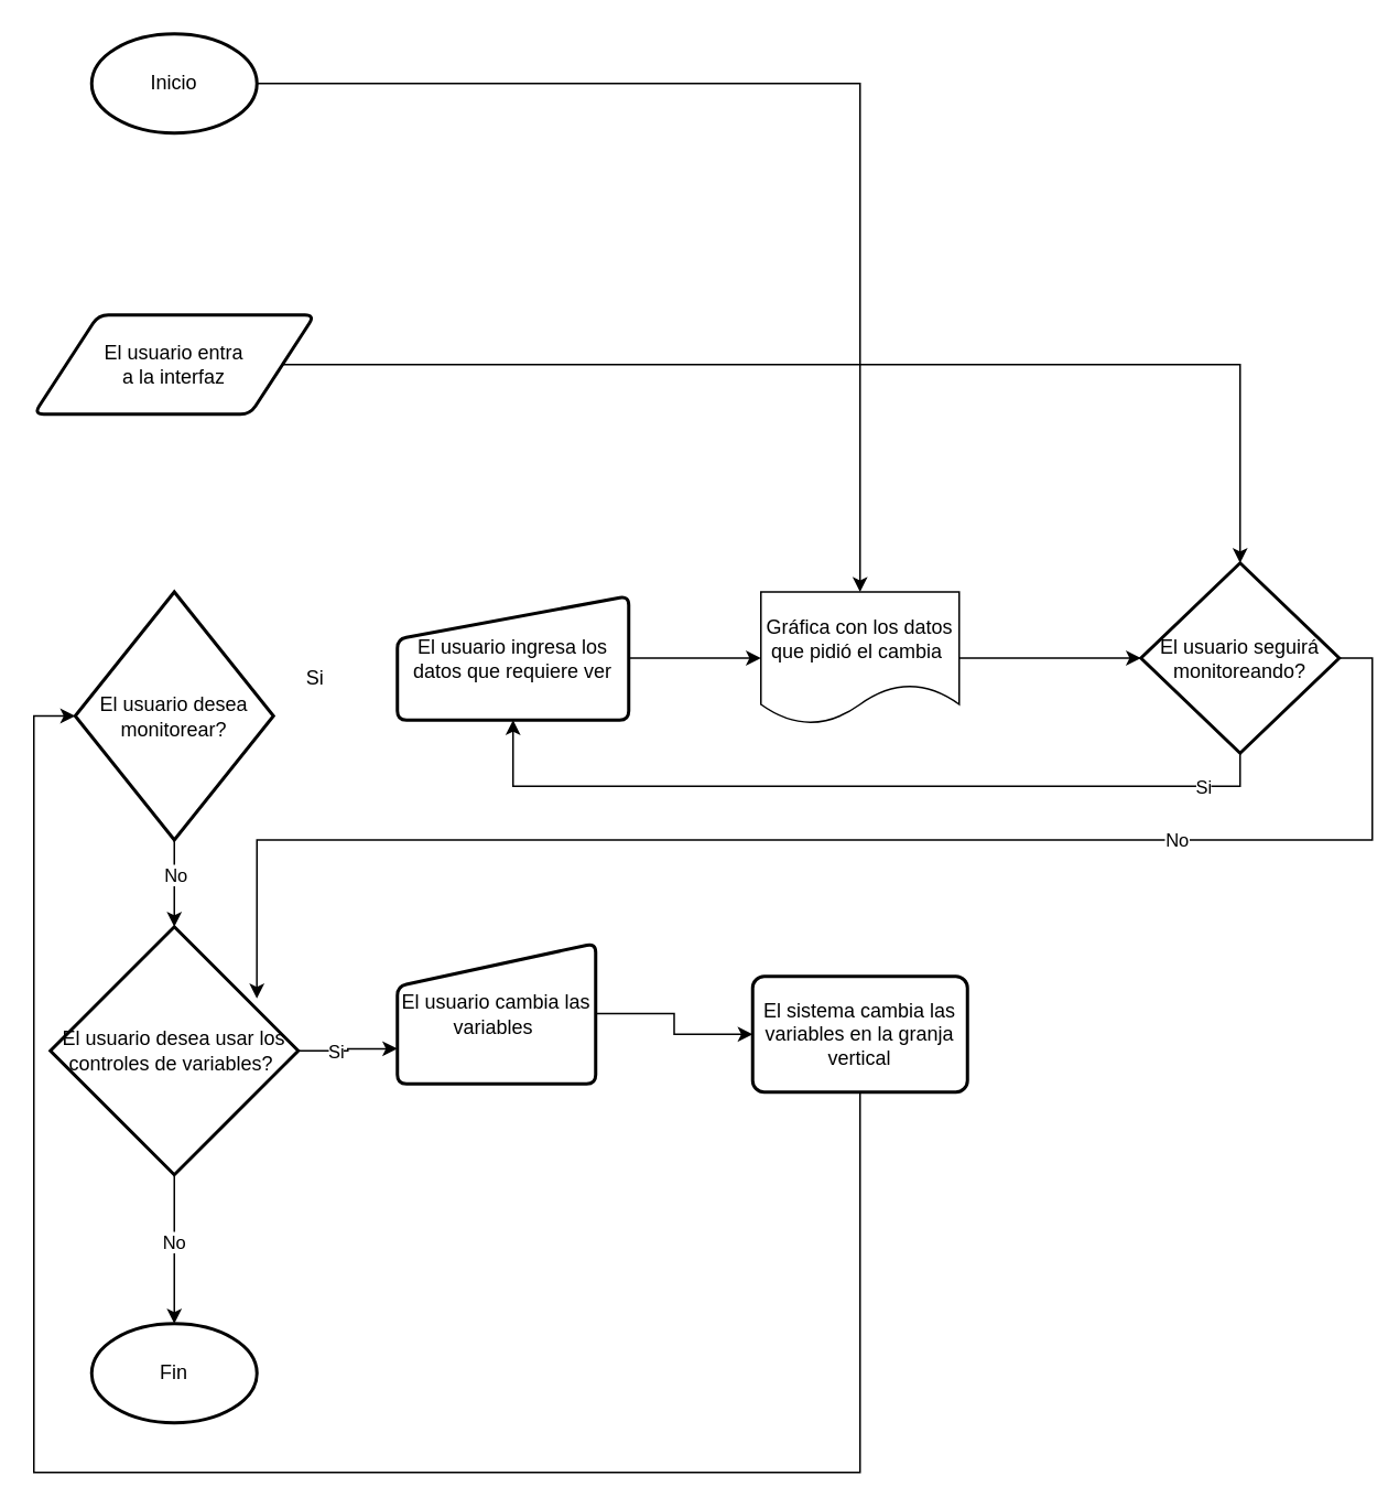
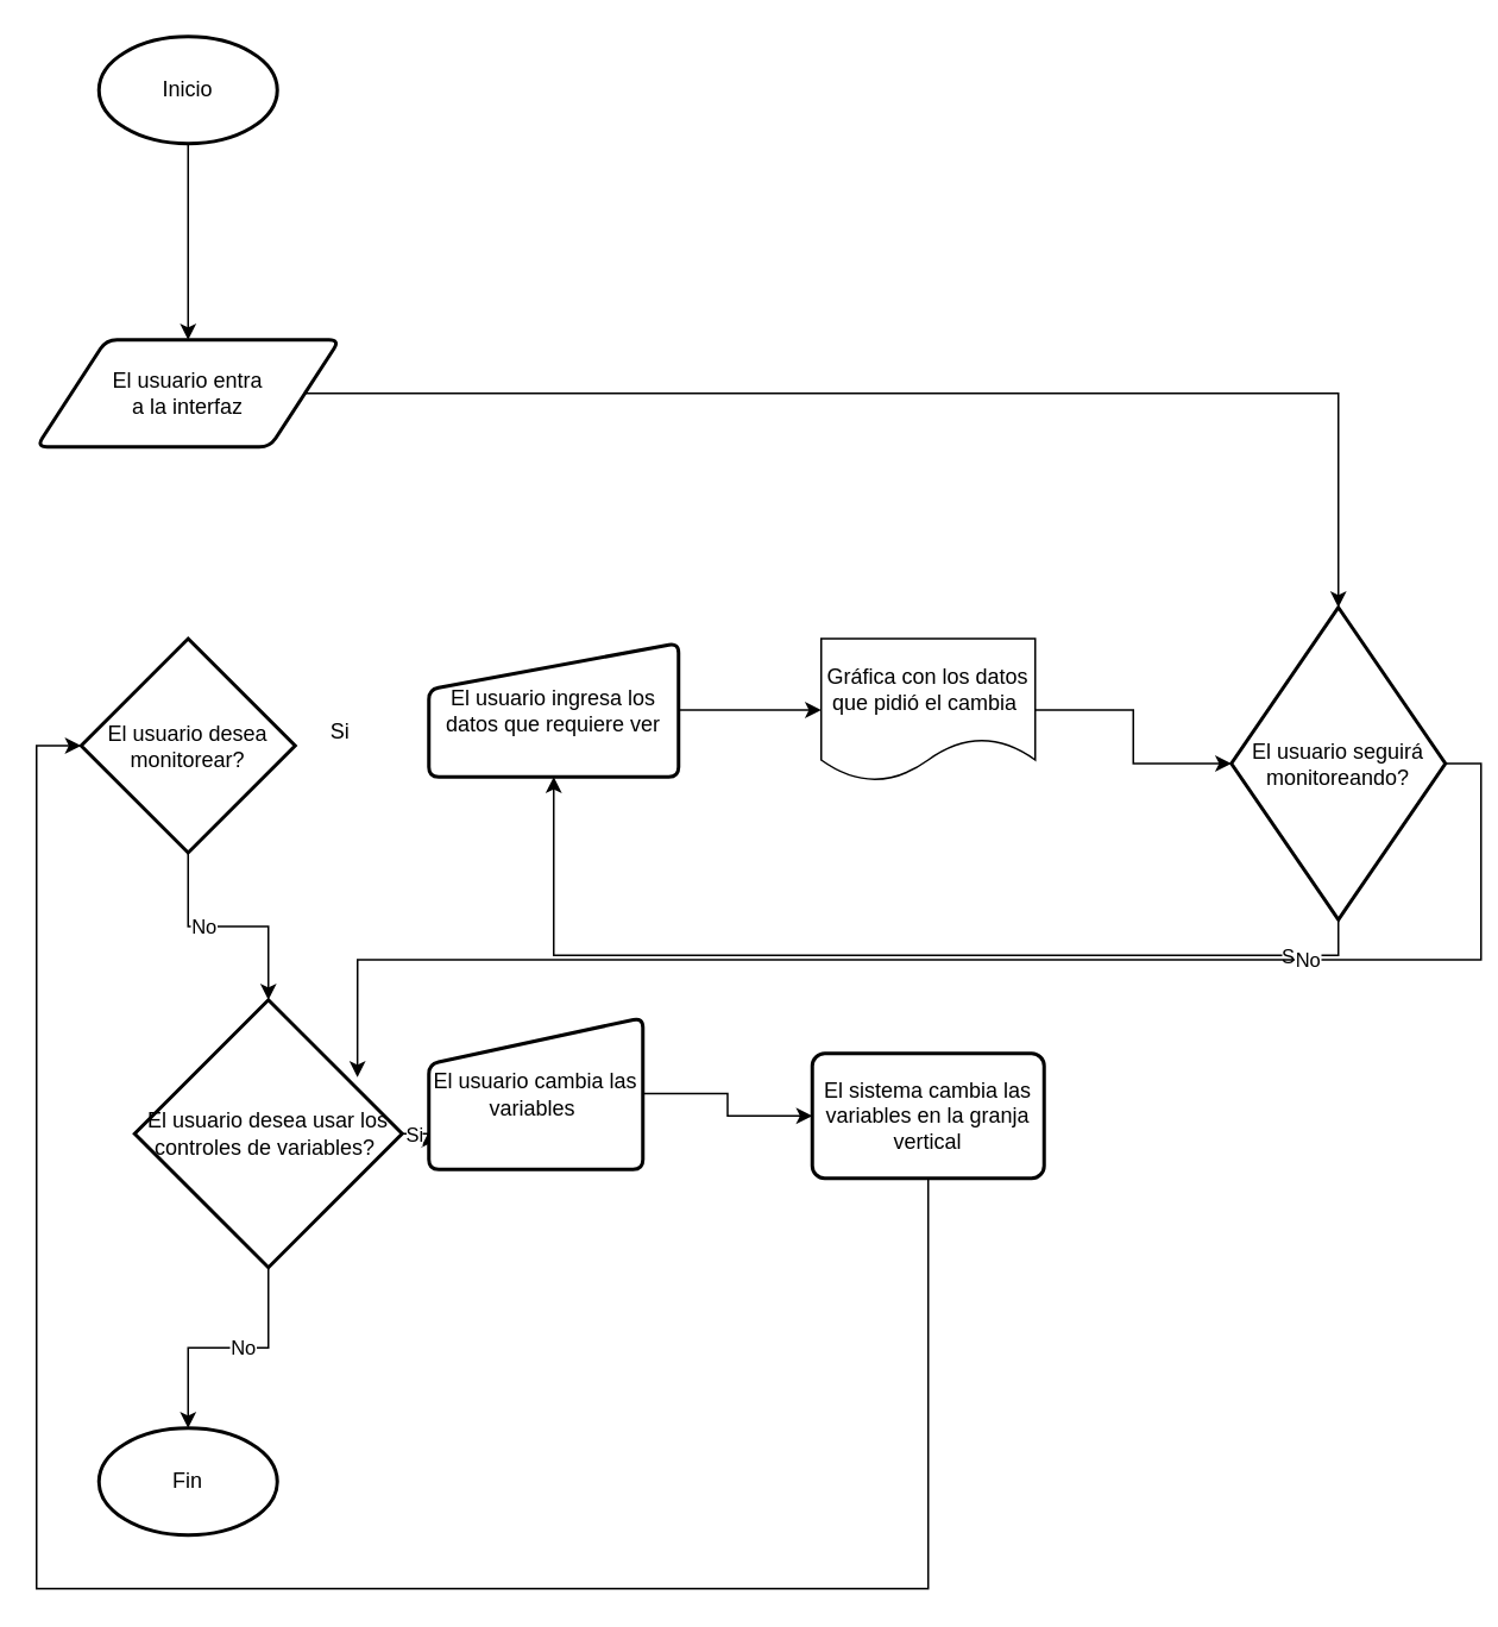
  <mxCell id="0" />
  <mxCell id="1" parent="0" />
  <mxCell id="2" style="edgeStyle=orthogonalEdgeStyle;rounded=0;orthogonalLoop=1;jettySize=auto;html=1;exitX=1;exitY=0.5;exitDx=0;exitDy=0;entryX=0;entryY=0.5;entryDx=0;entryDy=0;" edge="1" parent="1" source="3" target="21"><mxGeometry relative="1" as="geometry" /></mxCell>
  <mxCell id="3" value="El usuario ingresa los datos que requiere ver" style="html=1;strokeWidth=2;shape=manualInput;whiteSpace=wrap;rounded=1;size=26;arcSize=11;" vertex="1" parent="1"><mxGeometry x="240" y="360" width="140" height="75" as="geometry" /></mxCell>
  <mxCell id="4" style="edgeStyle=orthogonalEdgeStyle;rounded=0;orthogonalLoop=1;jettySize=auto;html=1;exitX=1;exitY=0.5;exitDx=0;exitDy=0;exitPerimeter=0;entryX=0;entryY=0.75;entryDx=0;entryDy=0;" edge="1" parent="1" source="8" target="17"><mxGeometry relative="1" as="geometry" /></mxCell>
  <mxCell id="5" value="Si" style="edgeLabel;html=1;align=center;verticalAlign=middle;resizable=0;points=[];" vertex="1" connectable="0" parent="4"><mxGeometry x="-0.266" relative="1" as="geometry"><mxPoint as="offset" /></mxGeometry></mxCell>
  <mxCell id="6" style="edgeStyle=orthogonalEdgeStyle;rounded=0;orthogonalLoop=1;jettySize=auto;html=1;exitX=0.5;exitY=1;exitDx=0;exitDy=0;exitPerimeter=0;entryX=0.5;entryY=0;entryDx=0;entryDy=0;entryPerimeter=0;" edge="1" parent="1" source="8" target="27"><mxGeometry relative="1" as="geometry" /></mxCell>
  <mxCell id="7" value="No" style="edgeLabel;html=1;align=center;verticalAlign=middle;resizable=0;points=[];" vertex="1" connectable="0" parent="6"><mxGeometry x="-0.114" y="-1" relative="1" as="geometry"><mxPoint as="offset" /></mxGeometry></mxCell>
- <mxCell id="8" value="El usuario desea usar los controles de variables?&amp;nbsp;" style="strokeWidth=2;html=1;shape=mxgraph.flowchart.decision;whiteSpace=wrap;" vertex="1" parent="1"><mxGeometry x="30" y="560" width="150" height="150" as="geometry" /></mxCell>
- <mxCell id="9" value="" style="edgeStyle=orthogonalEdgeStyle;rounded=0;orthogonalLoop=1;jettySize=auto;html=1;" edge="1" parent="1" source="10" target="21"><mxGeometry relative="1" as="geometry" /></mxCell>
+ <mxCell id="8" value="El usuario desea usar los controles de variables?&amp;nbsp;" style="strokeWidth=2;html=1;shape=mxgraph.flowchart.decision;whiteSpace=wrap;" vertex="1" parent="1"><mxGeometry x="75" y="560" width="150" height="150" as="geometry" /></mxCell>
+ <mxCell id="9" value="" style="edgeStyle=orthogonalEdgeStyle;rounded=0;orthogonalLoop=1;jettySize=auto;html=1;" edge="1" parent="1" source="10" target="12"><mxGeometry relative="1" as="geometry" /></mxCell>
  <mxCell id="10" value="Inicio" style="strokeWidth=2;html=1;shape=mxgraph.flowchart.start_1;whiteSpace=wrap;" vertex="1" parent="1"><mxGeometry x="55" y="20" width="100" height="60" as="geometry" /></mxCell>
  <mxCell id="11" value="" style="edgeStyle=orthogonalEdgeStyle;rounded=0;orthogonalLoop=1;jettySize=auto;html=1;" edge="1" parent="1" source="12" target="26"><mxGeometry relative="1" as="geometry"><mxPoint x="90" y="310" as="targetPoint" /></mxGeometry></mxCell>
  <mxCell id="12" value="El usuario entra &lt;br&gt;a la interfaz" style="shape=parallelogram;html=1;strokeWidth=2;perimeter=parallelogramPerimeter;whiteSpace=wrap;rounded=1;arcSize=12;size=0.23;" vertex="1" parent="1"><mxGeometry x="20" y="190" width="170" height="60" as="geometry" /></mxCell>
  <mxCell id="13" style="edgeStyle=orthogonalEdgeStyle;rounded=0;orthogonalLoop=1;jettySize=auto;html=1;exitX=0.5;exitY=1;exitDx=0;exitDy=0;exitPerimeter=0;entryX=0.5;entryY=0;entryDx=0;entryDy=0;entryPerimeter=0;" edge="1" parent="1" source="15" target="8"><mxGeometry relative="1" as="geometry" /></mxCell>
  <mxCell id="14" value="No" style="edgeLabel;html=1;align=center;verticalAlign=middle;resizable=0;points=[];" vertex="1" connectable="0" parent="13"><mxGeometry x="-0.209" relative="1" as="geometry"><mxPoint as="offset" /></mxGeometry></mxCell>
- <mxCell id="15" value="El usuario desea monitorear?" style="strokeWidth=2;html=1;shape=mxgraph.flowchart.decision;whiteSpace=wrap;" vertex="1" parent="1"><mxGeometry x="45" y="357.5" width="120" height="150" as="geometry" /></mxCell>
+ <mxCell id="15" value="El usuario desea monitorear?" style="strokeWidth=2;html=1;shape=mxgraph.flowchart.decision;whiteSpace=wrap;" vertex="1" parent="1"><mxGeometry x="45" y="357.5" width="120" height="120" as="geometry" /></mxCell>
  <mxCell id="16" style="edgeStyle=orthogonalEdgeStyle;rounded=0;orthogonalLoop=1;jettySize=auto;html=1;exitX=1;exitY=0.5;exitDx=0;exitDy=0;entryX=0;entryY=0.5;entryDx=0;entryDy=0;" edge="1" parent="1" source="17" target="19"><mxGeometry relative="1" as="geometry" /></mxCell>
  <mxCell id="17" value="El usuario cambia las variables&amp;nbsp;" style="html=1;strokeWidth=2;shape=manualInput;whiteSpace=wrap;rounded=1;size=26;arcSize=11;" vertex="1" parent="1"><mxGeometry x="240" y="570" width="120" height="85" as="geometry" /></mxCell>
  <mxCell id="18" style="edgeStyle=orthogonalEdgeStyle;rounded=0;orthogonalLoop=1;jettySize=auto;html=1;exitX=0.5;exitY=1;exitDx=0;exitDy=0;entryX=0;entryY=0.5;entryDx=0;entryDy=0;entryPerimeter=0;" edge="1" parent="1" source="19" target="15"><mxGeometry relative="1" as="geometry"><Array as="points"><mxPoint x="515" y="890" /><mxPoint x="20" y="890" /><mxPoint x="20" y="420" /></Array></mxGeometry></mxCell>
  <mxCell id="19" value="El sistema cambia las variables en la granja vertical" style="rounded=1;whiteSpace=wrap;html=1;absoluteArcSize=1;arcSize=14;strokeWidth=2;" vertex="1" parent="1"><mxGeometry x="455" y="590" width="130" height="70" as="geometry" /></mxCell>
  <mxCell id="20" style="edgeStyle=orthogonalEdgeStyle;rounded=0;orthogonalLoop=1;jettySize=auto;html=1;exitX=1;exitY=0.5;exitDx=0;exitDy=0;entryX=0;entryY=0.5;entryDx=0;entryDy=0;entryPerimeter=0;" edge="1" parent="1" source="21" target="26"><mxGeometry relative="1" as="geometry" /></mxCell>
  <mxCell id="21" value="Gráfica con los datos que pidió el cambia&amp;nbsp;" style="shape=document;whiteSpace=wrap;html=1;boundedLbl=1;" vertex="1" parent="1"><mxGeometry x="460" y="357.5" width="120" height="80" as="geometry" /></mxCell>
  <mxCell id="22" style="edgeStyle=orthogonalEdgeStyle;rounded=0;orthogonalLoop=1;jettySize=auto;html=1;exitX=0.5;exitY=1;exitDx=0;exitDy=0;exitPerimeter=0;entryX=0.5;entryY=1;entryDx=0;entryDy=0;" edge="1" parent="1" source="26" target="3"><mxGeometry relative="1" as="geometry" /></mxCell>
  <mxCell id="23" value="Si" style="edgeLabel;html=1;align=center;verticalAlign=middle;resizable=0;points=[];" vertex="1" connectable="0" parent="22"><mxGeometry x="-0.83" relative="1" as="geometry"><mxPoint as="offset" /></mxGeometry></mxCell>
  <mxCell id="24" style="edgeStyle=orthogonalEdgeStyle;rounded=0;orthogonalLoop=1;jettySize=auto;html=1;exitX=1;exitY=0.5;exitDx=0;exitDy=0;exitPerimeter=0;entryX=0.833;entryY=0.289;entryDx=0;entryDy=0;entryPerimeter=0;" edge="1" parent="1" source="26" target="8"><mxGeometry relative="1" as="geometry" /></mxCell>
  <mxCell id="25" value="No" style="edgeLabel;html=1;align=center;verticalAlign=middle;resizable=0;points=[];" vertex="1" connectable="0" parent="24"><mxGeometry x="-0.447" relative="1" as="geometry"><mxPoint as="offset" /></mxGeometry></mxCell>
- <mxCell id="26" value="El usuario seguirá monitoreando?" style="strokeWidth=2;html=1;shape=mxgraph.flowchart.decision;whiteSpace=wrap;" vertex="1" parent="1"><mxGeometry x="690" y="340" width="120" height="115" as="geometry" /></mxCell>
+ <mxCell id="26" value="El usuario seguirá monitoreando?" style="strokeWidth=2;html=1;shape=mxgraph.flowchart.decision;whiteSpace=wrap;" vertex="1" parent="1"><mxGeometry x="690" y="340" width="120" height="175" as="geometry" /></mxCell>
  <mxCell id="27" value="Fin" style="strokeWidth=2;html=1;shape=mxgraph.flowchart.start_1;whiteSpace=wrap;" vertex="1" parent="1"><mxGeometry x="55" y="800" width="100" height="60" as="geometry" /></mxCell>
  <mxCell id="28" value="Si" style="text;html=1;align=center;verticalAlign=middle;resizable=0;points=[];autosize=1;" vertex="1" parent="1"><mxGeometry x="175" y="400" width="30" height="20" as="geometry" /></mxCell>
